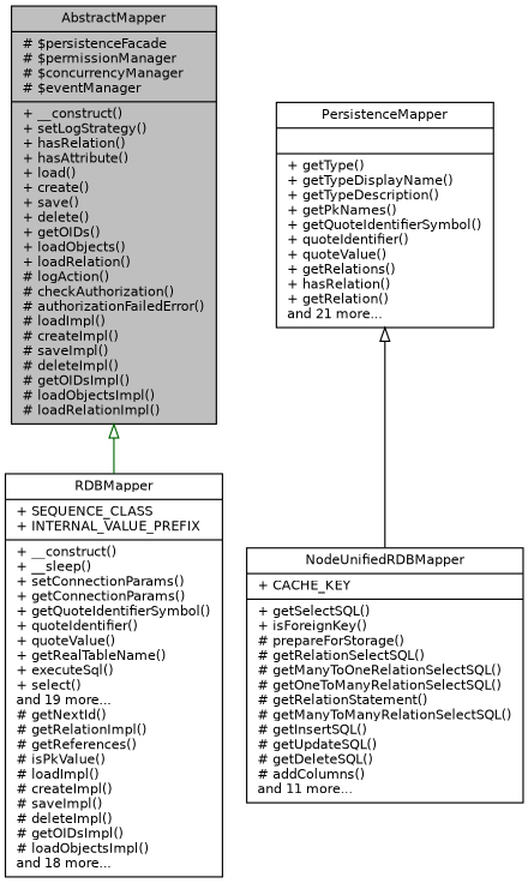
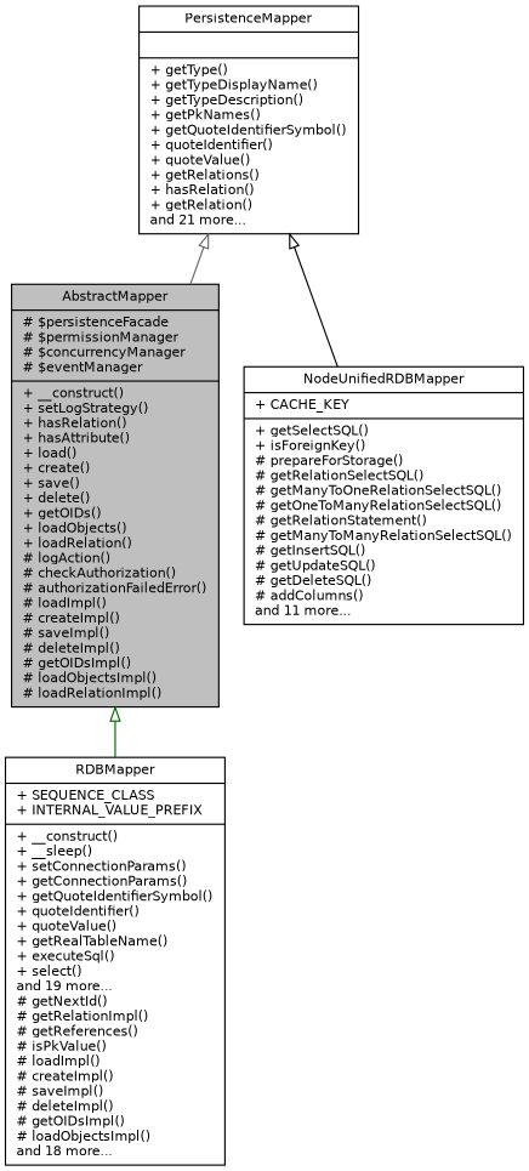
  digraph {
    node [color=black fillcolor=white fontname=Helvetica fontsize=10 shape=record style=filled]
    edge [arrowtail=onormal dir=back fontname=Helvetica fontsize=10 labelfontname=Helvetica labelfontsize=10 style=solid]
    n1 [fillcolor=grey75 fontcolor=black height=0.2 label="{AbstractMapper\n|# $persistenceFacade\l# $permissionManager\l# $concurrencyManager\l# $eventManager\l|+ __construct()\l+ setLogStrategy()\l+ hasRelation()\l+ hasAttribute()\l+ load()\l+ create()\l+ save()\l+ delete()\l+ getOIDs()\l+ loadObjects()\l+ loadRelation()\l# logAction()\l# checkAuthorization()\l# authorizationFailedError()\l# loadImpl()\l# createImpl()\l# saveImpl()\l# deleteImpl()\l# getOIDsImpl()\l# loadObjectsImpl()\l# loadRelationImpl()\l}" width=0.4]
    n2 [height=0.2 label="{RDBMapper\n|+ SEQUENCE_CLASS\l+ INTERNAL_VALUE_PREFIX\l|+ __construct()\l+ __sleep()\l+ setConnectionParams()\l+ getConnectionParams()\l+ getQuoteIdentifierSymbol()\l+ quoteIdentifier()\l+ quoteValue()\l+ getRealTableName()\l+ executeSql()\l+ select()\land 19 more...\l# getNextId()\l# getRelationImpl()\l# getReferences()\l# isPkValue()\l# loadImpl()\l# createImpl()\l# saveImpl()\l# deleteImpl()\l# getOIDsImpl()\l# loadObjectsImpl()\land 18 more...\l}" width=0.4]
    n3 [height=0.2 label="{PersistenceMapper\n||+ getType()\l+ getTypeDisplayName()\l+ getTypeDescription()\l+ getPkNames()\l+ getQuoteIdentifierSymbol()\l+ quoteIdentifier()\l+ quoteValue()\l+ getRelations()\l+ hasRelation()\l+ getRelation()\land 21 more...\l}" width=0.4]
    n4 [height=0.2 label="{NodeUnifiedRDBMapper\n|+ CACHE_KEY\l|+ getSelectSQL()\l+ isForeignKey()\l# prepareForStorage()\l# getRelationSelectSQL()\l# getManyToOneRelationSelectSQL()\l# getOneToManyRelationSelectSQL()\l# getRelationStatement()\l# getManyToManyRelationSelectSQL()\l# getInsertSQL()\l# getUpdateSQL()\l# getDeleteSQL()\l# addColumns()\land 11 more...\l}" width=0.4]
    n1 -> n2 [color=darkgreen]
+   n3 -> n1 [color=gray40]
    n3 -> n4 [color=black]
  }
